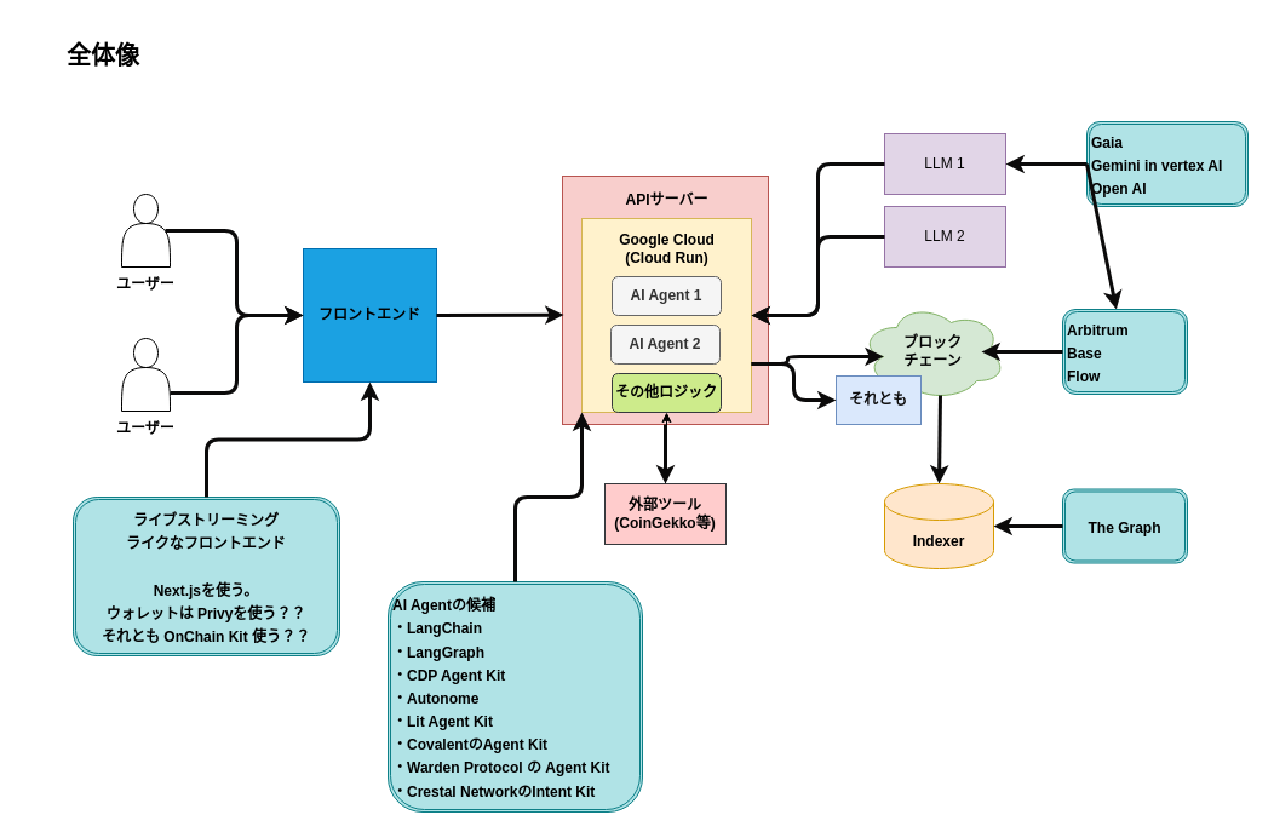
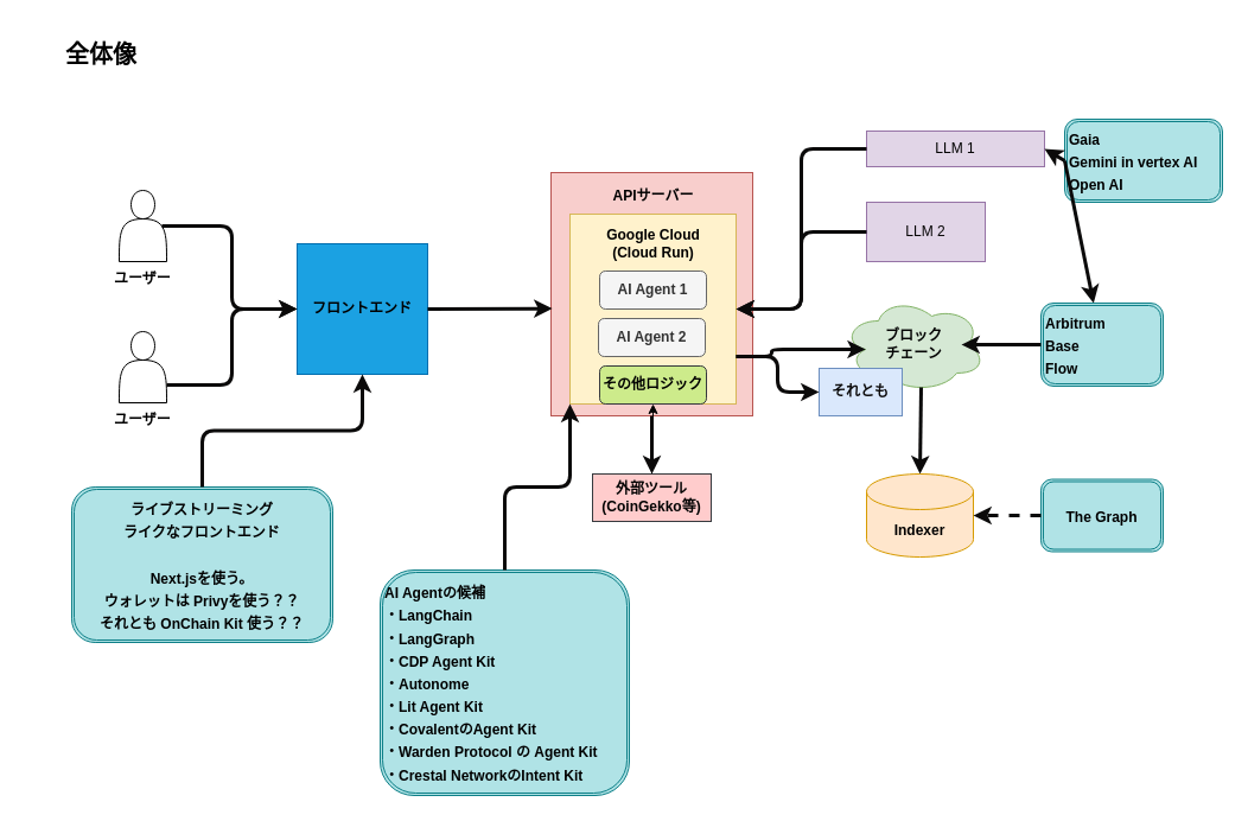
  <mxCell id="0" />
  <mxCell id="1" parent="0" />
  <mxCell id="2" value="&lt;font color=&quot;#000000&quot;&gt;&lt;span style=&quot;font-size: 20px;&quot;&gt;&lt;b&gt;全体像&lt;/b&gt;&lt;/span&gt;&lt;/font&gt;" style="text;html=1;strokeColor=none;fillColor=none;align=center;verticalAlign=middle;whiteSpace=wrap;rounded=0;" parent="1" vertex="1"><mxGeometry x="20" y="20" width="130" height="50" as="geometry" /></mxCell>
  <mxCell id="3" value="" style="shape=actor;whiteSpace=wrap;html=1;" parent="1" vertex="1"><mxGeometry x="100" y="160" width="40" height="60" as="geometry" /></mxCell>
  <mxCell id="4" value="&lt;b&gt;&lt;font color=&quot;#000000&quot;&gt;ユーザー&lt;/font&gt;&lt;/b&gt;" style="text;html=1;strokeColor=none;fillColor=none;align=center;verticalAlign=middle;whiteSpace=wrap;rounded=0;" parent="1" vertex="1"><mxGeometry x="90" y="220" width="60" height="30" as="geometry" /></mxCell>
  <mxCell id="5" value="" style="shape=actor;whiteSpace=wrap;html=1;" parent="1" vertex="1"><mxGeometry x="100" y="279" width="40" height="60" as="geometry" /></mxCell>
  <mxCell id="6" value="&lt;b&gt;&lt;font color=&quot;#000000&quot;&gt;ユーザー&lt;/font&gt;&lt;/b&gt;" style="text;html=1;strokeColor=none;fillColor=none;align=center;verticalAlign=middle;whiteSpace=wrap;rounded=0;" parent="1" vertex="1"><mxGeometry x="90" y="339" width="60" height="30" as="geometry" /></mxCell>
  <mxCell id="7" value="&lt;font color=&quot;#000000&quot;&gt;&lt;b&gt;フロントエンド&lt;/b&gt;&lt;/font&gt;" style="whiteSpace=wrap;html=1;aspect=fixed;fontColor=#ffffff;fillColor=#1ba1e2;strokeColor=#006EAF;" parent="1" vertex="1"><mxGeometry x="250" y="205" width="110" height="110" as="geometry" /></mxCell>
  <mxCell id="8" value="" style="rounded=0;whiteSpace=wrap;html=1;fillColor=#f8cecc;strokeColor=#b85450;" parent="1" vertex="1"><mxGeometry x="464" y="145" width="170" height="205" as="geometry" /></mxCell>
  <mxCell id="9" value="&lt;font color=&quot;#050505&quot;&gt;&lt;b&gt;ブロック&lt;br&gt;チェーン&lt;/b&gt;&lt;/font&gt;" style="ellipse;shape=cloud;whiteSpace=wrap;html=1;fillColor=#d5e8d4;strokeColor=#82b366;" parent="1" vertex="1"><mxGeometry x="710" y="250" width="120" height="80" as="geometry" /></mxCell>
- <mxCell id="10" value="&lt;font color=&quot;#030303&quot;&gt;LLM 1&lt;/font&gt;" style="rounded=0;whiteSpace=wrap;html=1;fillColor=#e1d5e7;strokeColor=#9673a6;" parent="1" vertex="1"><mxGeometry x="730" y="110" width="100" height="50" as="geometry" /></mxCell>
+ <mxCell id="10" value="&lt;font color=&quot;#030303&quot;&gt;LLM 1&lt;/font&gt;" style="rounded=0;whiteSpace=wrap;html=1;fillColor=#e1d5e7;strokeColor=#9673a6;" parent="1" vertex="1"><mxGeometry x="730" y="110" width="150" height="30" as="geometry" /></mxCell>
  <mxCell id="11" value="&lt;font color=&quot;#0d0c0c&quot;&gt;&lt;b&gt;それとも&lt;/b&gt;&lt;/font&gt;" style="rounded=0;whiteSpace=wrap;html=1;fillColor=#dae8fc;strokeColor=#6c8ebf;" parent="1" vertex="1"><mxGeometry x="690" y="310" width="70" height="40" as="geometry" /></mxCell>
  <mxCell id="12" value="&lt;font color=&quot;#080707&quot;&gt;LLM 2&lt;/font&gt;" style="rounded=0;whiteSpace=wrap;html=1;fillColor=#e1d5e7;strokeColor=#9673a6;" parent="1" vertex="1"><mxGeometry x="730" y="170" width="100" height="50" as="geometry" /></mxCell>
  <mxCell id="13" value="&lt;font color=&quot;#000000&quot;&gt;&lt;b&gt;APIサーバー&lt;/b&gt;&lt;/font&gt;" style="text;html=1;strokeColor=none;fillColor=none;align=center;verticalAlign=middle;whiteSpace=wrap;rounded=0;" parent="1" vertex="1"><mxGeometry x="509.5" y="150" width="81" height="30" as="geometry" /></mxCell>
  <mxCell id="14" value="" style="rounded=0;whiteSpace=wrap;html=1;fillColor=#fff2cc;strokeColor=#d6b656;" parent="1" vertex="1"><mxGeometry x="480" y="180" width="140" height="160" as="geometry" /></mxCell>
  <mxCell id="15" value="&lt;font color=&quot;#000000&quot;&gt;&lt;b&gt;Google Cloud&lt;br&gt;(Cloud Run)&lt;br&gt;&lt;/b&gt;&lt;/font&gt;" style="text;html=1;strokeColor=none;fillColor=none;align=center;verticalAlign=middle;whiteSpace=wrap;rounded=0;" parent="1" vertex="1"><mxGeometry x="504.75" y="190" width="90.5" height="30" as="geometry" /></mxCell>
  <mxCell id="16" value="" style="endArrow=classic;html=1;fontColor=#000000;labelBorderColor=#000000;strokeColor=#0b0a0a;strokeWidth=3;entryX=0.006;entryY=0.559;entryDx=0;entryDy=0;entryPerimeter=0;exitX=1;exitY=0.5;exitDx=0;exitDy=0;" parent="1" source="7" target="8" edge="1"><mxGeometry width="50" height="50" relative="1" as="geometry"><mxPoint x="300" y="430" as="sourcePoint" /><mxPoint x="350" y="380" as="targetPoint" /></mxGeometry></mxCell>
  <mxCell id="17" value="" style="endArrow=classic;html=1;fontColor=#000000;labelBorderColor=#000000;strokeColor=#0b0a0a;strokeWidth=3;entryX=0;entryY=0.5;entryDx=0;entryDy=0;exitX=0.9;exitY=0.5;exitDx=0;exitDy=0;exitPerimeter=0;edgeStyle=orthogonalEdgeStyle;" parent="1" source="3" target="7" edge="1"><mxGeometry width="50" height="50" relative="1" as="geometry"><mxPoint x="370" y="258" as="sourcePoint" /><mxPoint x="475.02" y="258.415" as="targetPoint" /></mxGeometry></mxCell>
  <mxCell id="18" value="" style="endArrow=classic;html=1;fontColor=#000000;labelBorderColor=#000000;strokeColor=#0b0a0a;strokeWidth=3;entryX=0;entryY=0.5;entryDx=0;entryDy=0;exitX=1;exitY=0.75;exitDx=0;exitDy=0;edgeStyle=orthogonalEdgeStyle;" parent="1" source="5" target="7" edge="1"><mxGeometry width="50" height="50" relative="1" as="geometry"><mxPoint x="146" y="160" as="sourcePoint" /><mxPoint x="260" y="258" as="targetPoint" /></mxGeometry></mxCell>
  <mxCell id="19" value="&lt;b&gt;AI Agent 1&lt;/b&gt;" style="rounded=1;whiteSpace=wrap;html=1;fontColor=#333333;fillColor=#f5f5f5;strokeColor=#666666;" parent="1" vertex="1"><mxGeometry x="505" y="228" width="90" height="32" as="geometry" /></mxCell>
  <mxCell id="20" value="&lt;b&gt;AI Agent 2&lt;/b&gt;" style="rounded=1;whiteSpace=wrap;html=1;fontColor=#333333;fillColor=#f5f5f5;strokeColor=#666666;" parent="1" vertex="1"><mxGeometry x="504" y="268" width="90" height="32" as="geometry" /></mxCell>
  <mxCell id="21" value="&lt;font color=&quot;#000000&quot;&gt;&lt;b&gt;その他ロジック&lt;/b&gt;&lt;/font&gt;" style="rounded=1;whiteSpace=wrap;html=1;fillColor=#cdeb8b;strokeColor=#36393d;" parent="1" vertex="1"><mxGeometry x="505" y="308" width="90" height="32" as="geometry" /></mxCell>
  <mxCell id="22" value="&lt;font style=&quot;font-size: 12px;&quot;&gt;ライブストリーミング&lt;br&gt;ライクなフロントエンド&lt;br&gt;&lt;br&gt;Next.jsを使う。&lt;br&gt;ウォレットは Privyを使う？？&lt;br&gt;それとも OnChain Kit 使う？？&lt;br&gt;&lt;/font&gt;" style="shape=ext;double=1;rounded=1;whiteSpace=wrap;html=1;fontSize=16;fillColor=#b0e3e6;strokeColor=#0e8088;fontColor=#000000;fontStyle=1" parent="1" vertex="1"><mxGeometry x="60" y="410" width="220" height="131" as="geometry" /></mxCell>
  <mxCell id="23" value="" style="endArrow=classic;html=1;fontColor=#000000;labelBorderColor=#000000;strokeColor=#0b0a0a;strokeWidth=3;entryX=0.5;entryY=1;entryDx=0;entryDy=0;exitX=0.5;exitY=0;exitDx=0;exitDy=0;edgeStyle=orthogonalEdgeStyle;" parent="1" source="22" target="7" edge="1"><mxGeometry width="50" height="50" relative="1" as="geometry"><mxPoint x="370" y="270" as="sourcePoint" /><mxPoint x="475.02" y="269.595" as="targetPoint" /></mxGeometry></mxCell>
  <mxCell id="24" value="" style="endArrow=classic;html=1;fontColor=#000000;labelBorderColor=#000000;strokeColor=#0b0a0a;strokeWidth=3;entryX=1;entryY=0.5;entryDx=0;entryDy=0;exitX=0;exitY=0.5;exitDx=0;exitDy=0;edgeStyle=orthogonalEdgeStyle;" parent="1" source="10" target="14" edge="1"><mxGeometry width="50" height="50" relative="1" as="geometry"><mxPoint x="560" y="100" as="sourcePoint" /><mxPoint x="674" y="170" as="targetPoint" /></mxGeometry></mxCell>
  <mxCell id="25" value="" style="endArrow=classic;html=1;fontColor=#000000;labelBorderColor=#000000;strokeColor=#0b0a0a;strokeWidth=3;entryX=1;entryY=0.5;entryDx=0;entryDy=0;edgeStyle=orthogonalEdgeStyle;" parent="1" source="12" target="14" edge="1"><mxGeometry width="50" height="50" relative="1" as="geometry"><mxPoint x="740" y="145" as="sourcePoint" /><mxPoint x="630" y="270" as="targetPoint" /></mxGeometry></mxCell>
  <mxCell id="26" value="" style="endArrow=classic;html=1;fontColor=#000000;labelBorderColor=#000000;strokeColor=#0b0a0a;strokeWidth=3;entryX=0;entryY=0.5;entryDx=0;entryDy=0;exitX=1;exitY=0.75;exitDx=0;exitDy=0;edgeStyle=orthogonalEdgeStyle;" parent="1" source="14" target="11" edge="1"><mxGeometry width="50" height="50" relative="1" as="geometry"><mxPoint x="530" y="454" as="sourcePoint" /><mxPoint x="640" y="390" as="targetPoint" /></mxGeometry></mxCell>
  <mxCell id="27" value="" style="endArrow=classic;html=1;fontColor=#000000;labelBorderColor=#000000;strokeColor=#0b0a0a;strokeWidth=3;entryX=0.16;entryY=0.55;entryDx=0;entryDy=0;edgeStyle=orthogonalEdgeStyle;entryPerimeter=0;" parent="1" target="9" edge="1"><mxGeometry width="50" height="50" relative="1" as="geometry"><mxPoint x="620" y="300" as="sourcePoint" /><mxPoint x="700" y="340" as="targetPoint" /><Array as="points"><mxPoint x="650" y="300" /><mxPoint x="650" y="294" /></Array></mxGeometry></mxCell>
  <mxCell id="28" value="" style="edgeStyle=orthogonalEdgeStyle;html=1;fontColor=#000000;" parent="1" source="29" target="21" edge="1"><mxGeometry relative="1" as="geometry" /></mxCell>
- <mxCell id="29" value="&lt;font color=&quot;#030303&quot;&gt;&lt;b&gt;外部ツール&lt;br&gt;(CoinGekko等)&lt;br&gt;&lt;/b&gt;&lt;/font&gt;" style="rounded=0;whiteSpace=wrap;html=1;fillColor=#ffcccc;strokeColor=#36393d;" parent="1" vertex="1"><mxGeometry x="499" y="399" width="100" height="50" as="geometry" /></mxCell>
+ <mxCell id="29" value="&lt;font color=&quot;#030303&quot;&gt;&lt;b&gt;外部ツール&lt;br&gt;(CoinGekko等)&lt;br&gt;&lt;/b&gt;&lt;/font&gt;" style="rounded=0;whiteSpace=wrap;html=1;fillColor=#ffcccc;strokeColor=#36393d;" parent="1" vertex="1"><mxGeometry x="499" y="399" width="100" height="40" as="geometry" /></mxCell>
  <mxCell id="30" value="" style="endArrow=classic;html=1;fontColor=#000000;labelBorderColor=#000000;strokeColor=#0b0a0a;strokeWidth=3;entryX=0.5;entryY=0;entryDx=0;entryDy=0;exitX=0.5;exitY=1;exitDx=0;exitDy=0;" parent="1" source="8" target="29" edge="1"><mxGeometry width="50" height="50" relative="1" as="geometry"><mxPoint x="370" y="270" as="sourcePoint" /><mxPoint x="475.02" y="269.595" as="targetPoint" /></mxGeometry></mxCell>
  <mxCell id="31" value="&lt;span style=&quot;font-size: 12px;&quot;&gt;AI Agentの候補&lt;br&gt;・LangChain&lt;br&gt;・LangGraph&lt;br&gt;・CDP Agent Kit&lt;br&gt;・Autonome&lt;br&gt;・Lit Agent Kit&lt;br&gt;・CovalentのAgent Kit&lt;br&gt;・Warden Protocol の Agent Kit&lt;br&gt;・Crestal NetworkのIntent Kit&lt;br&gt;&lt;/span&gt;" style="shape=ext;double=1;rounded=1;whiteSpace=wrap;html=1;fontSize=16;fillColor=#b0e3e6;strokeColor=#0e8088;fontColor=#000000;fontStyle=1;align=left;" parent="1" vertex="1"><mxGeometry x="320" y="480" width="210" height="190" as="geometry" /></mxCell>
  <mxCell id="32" value="" style="endArrow=classic;html=1;fontColor=#000000;labelBorderColor=#000000;strokeColor=#0b0a0a;strokeWidth=3;exitX=0.5;exitY=0;exitDx=0;exitDy=0;entryX=0;entryY=1;entryDx=0;entryDy=0;edgeStyle=orthogonalEdgeStyle;" parent="1" source="31" target="14" edge="1"><mxGeometry width="50" height="50" relative="1" as="geometry"><mxPoint x="820" y="334" as="sourcePoint" /><mxPoint x="755" y="379" as="targetPoint" /></mxGeometry></mxCell>
  <mxCell id="33" value="&lt;span style=&quot;font-size: 12px;&quot;&gt;Gaia&amp;nbsp;&lt;br&gt;Gemini in vertex AI&lt;br&gt;Open AI&lt;br&gt;&lt;/span&gt;" style="shape=ext;double=1;rounded=1;whiteSpace=wrap;html=1;fontSize=16;fillColor=#b0e3e6;strokeColor=#0e8088;fontColor=#000000;fontStyle=1;align=left;" parent="1" vertex="1"><mxGeometry x="897" y="100" width="133" height="70" as="geometry" /></mxCell>
  <mxCell id="34" value="" style="endArrow=classic;html=1;fontColor=#000000;labelBorderColor=#000000;strokeColor=#0b0a0a;strokeWidth=3;entryX=1;entryY=0.5;entryDx=0;entryDy=0;exitX=0;exitY=0.5;exitDx=0;exitDy=0;" parent="1" source="33" target="10" edge="1"><mxGeometry width="50" height="50" relative="1" as="geometry"><mxPoint x="860" y="60" as="sourcePoint" /><mxPoint x="315" y="325" as="targetPoint" /></mxGeometry></mxCell>
  <mxCell id="35" value="" style="endArrow=classic;html=1;fontColor=#000000;labelBorderColor=#000000;strokeColor=#0b0a0a;strokeWidth=3;exitX=0;exitY=0.5;exitDx=0;exitDy=0;" parent="1" source="33" target="36" edge="1"><mxGeometry width="50" height="50" relative="1" as="geometry"><mxPoint x="907" y="145" as="sourcePoint" /><mxPoint x="840" y="145" as="targetPoint" /></mxGeometry></mxCell>
  <mxCell id="36" value="&lt;span style=&quot;font-size: 12px;&quot;&gt;Arbitrum&lt;br&gt;Base&lt;br&gt;Flow&lt;br&gt;&lt;/span&gt;" style="shape=ext;double=1;rounded=1;whiteSpace=wrap;html=1;fontSize=16;fillColor=#b0e3e6;strokeColor=#0e8088;fontColor=#000000;fontStyle=1;align=left;" parent="1" vertex="1"><mxGeometry x="877" y="255" width="103" height="70" as="geometry" /></mxCell>
  <mxCell id="37" value="" style="endArrow=classic;html=1;fontColor=#000000;labelBorderColor=#000000;strokeColor=#0b0a0a;strokeWidth=3;entryX=1;entryY=0.5;entryDx=0;entryDy=0;exitX=0;exitY=0.5;exitDx=0;exitDy=0;" parent="1" source="36" edge="1"><mxGeometry width="50" height="50" relative="1" as="geometry"><mxPoint x="840" y="215" as="sourcePoint" /><mxPoint x="810" y="290" as="targetPoint" /></mxGeometry></mxCell>
  <mxCell id="38" value="&lt;font color=&quot;#000000&quot;&gt;&lt;b&gt;Indexer&lt;/b&gt;&lt;/font&gt;" style="shape=cylinder3;whiteSpace=wrap;html=1;boundedLbl=1;backgroundOutline=1;size=15;fillColor=#ffe6cc;strokeColor=#d79b00;" parent="1" vertex="1"><mxGeometry x="730" y="399" width="90" height="70" as="geometry" /></mxCell>
  <mxCell id="39" value="" style="endArrow=classic;html=1;fontColor=#000000;labelBorderColor=#000000;strokeColor=#0b0a0a;strokeWidth=3;entryX=0.5;entryY=0;entryDx=0;entryDy=0;exitX=0.55;exitY=0.95;exitDx=0;exitDy=0;exitPerimeter=0;entryPerimeter=0;" parent="1" source="9" target="38" edge="1"><mxGeometry width="50" height="50" relative="1" as="geometry"><mxPoint x="559" y="360" as="sourcePoint" /><mxPoint x="559" y="409" as="targetPoint" /></mxGeometry></mxCell>
  <mxCell id="40" value="&lt;span style=&quot;font-size: 12px;&quot;&gt;The Graph&lt;br&gt;&lt;/span&gt;" style="shape=ext;double=1;rounded=1;whiteSpace=wrap;html=1;fontSize=16;fillColor=#b0e3e6;strokeColor=#0e8088;fontColor=#000000;fontStyle=1" parent="1" vertex="1"><mxGeometry x="877" y="403.5" width="103" height="61" as="geometry" /></mxCell>
- <mxCell id="41" value="" style="endArrow=classic;html=1;fontColor=#000000;labelBorderColor=#000000;strokeColor=#0b0a0a;strokeWidth=3;entryX=1;entryY=0.5;entryDx=0;entryDy=0;exitX=0;exitY=0.5;exitDx=0;exitDy=0;entryPerimeter=0;" parent="1" source="40" target="38" edge="1"><mxGeometry width="50" height="50" relative="1" as="geometry"><mxPoint x="850" y="359" as="sourcePoint" /><mxPoint x="820" y="434" as="targetPoint" /></mxGeometry></mxCell>
+ <mxCell id="41" value="" style="endArrow=classic;html=1;fontColor=#000000;labelBorderColor=#000000;strokeColor=#0b0a0a;strokeWidth=3;entryX=1;entryY=0.5;entryDx=0;entryDy=0;exitX=0;exitY=0.5;exitDx=0;exitDy=0;entryPerimeter=0;dashed=1;" parent="1" source="40" target="38" edge="1"><mxGeometry width="50" height="50" relative="1" as="geometry"><mxPoint x="850" y="359" as="sourcePoint" /><mxPoint x="820" y="434" as="targetPoint" /></mxGeometry></mxCell>
